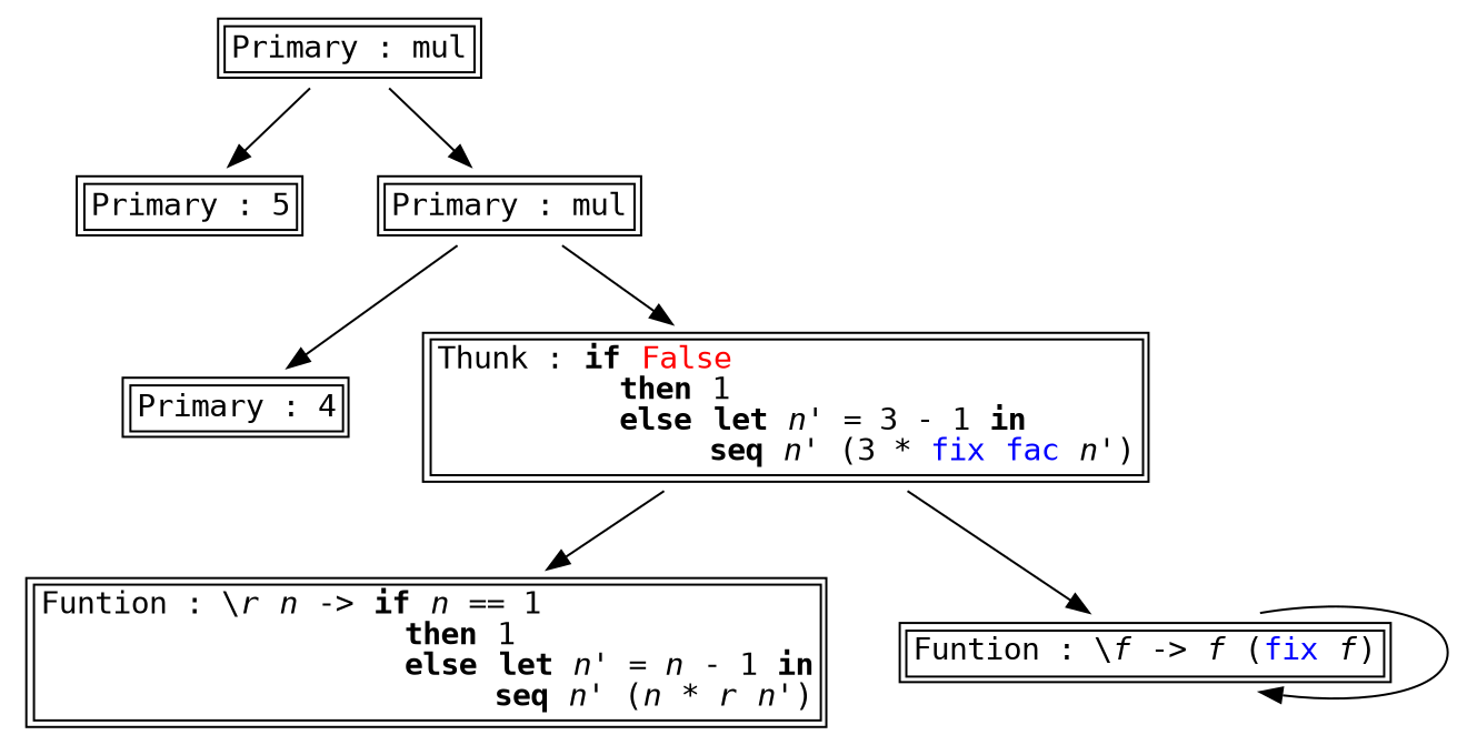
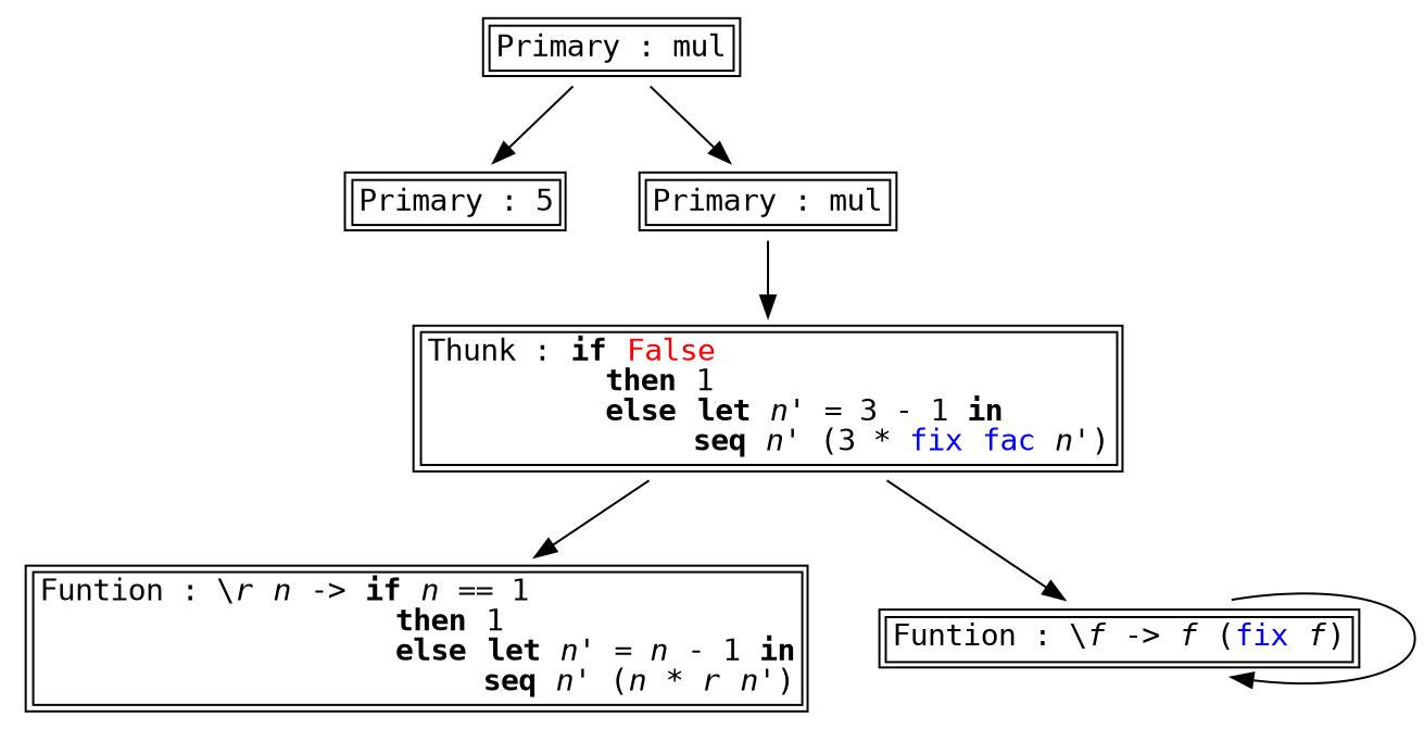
  digraph {
    node [fontname=monospace shape=plaintext]
    n1 [label=<<TABLE ALIGN="LEFT"><TR><TD BALIGN="LEFT" ALIGN="LEFT">Funtion&nbsp;:&nbsp;\<I>r</I>&nbsp;<I>n</I>&nbsp;-&gt;&nbsp;<B>if</B>&nbsp;<I>n</I>&nbsp;==&nbsp;1&nbsp;&nbsp;&nbsp;&nbsp;&nbsp;&nbsp;&nbsp;&nbsp;&nbsp;&nbsp;&nbsp;&nbsp;&nbsp;&nbsp;&nbsp;<BR />&nbsp;&nbsp;&nbsp;&nbsp;&nbsp;&nbsp;&nbsp;&nbsp;&nbsp;&nbsp;&nbsp;&nbsp;&nbsp;&nbsp;&nbsp;&nbsp;&nbsp;&nbsp;&nbsp;&nbsp;<B>then</B>&nbsp;1&nbsp;&nbsp;&nbsp;&nbsp;&nbsp;&nbsp;&nbsp;&nbsp;&nbsp;&nbsp;&nbsp;&nbsp;&nbsp;&nbsp;&nbsp;&nbsp;<BR />&nbsp;&nbsp;&nbsp;&nbsp;&nbsp;&nbsp;&nbsp;&nbsp;&nbsp;&nbsp;&nbsp;&nbsp;&nbsp;&nbsp;&nbsp;&nbsp;&nbsp;&nbsp;&nbsp;&nbsp;<B>else</B>&nbsp;<B>let</B>&nbsp;<I>n'</I>&nbsp;=&nbsp;<I>n</I>&nbsp;-&nbsp;1&nbsp;<B>in</B><BR />&nbsp;&nbsp;&nbsp;&nbsp;&nbsp;&nbsp;&nbsp;&nbsp;&nbsp;&nbsp;&nbsp;&nbsp;&nbsp;&nbsp;&nbsp;&nbsp;&nbsp;&nbsp;&nbsp;&nbsp;&nbsp;&nbsp;&nbsp;&nbsp;&nbsp;<B>seq</B>&nbsp;<I>n'</I>&nbsp;(<I>n</I>&nbsp;*&nbsp;<I>r</I>&nbsp;<I>n'</I>)<BR /></TD></TR></TABLE>>]
    n2 [label=<<TABLE ALIGN="LEFT"><TR><TD BALIGN="LEFT" ALIGN="LEFT">Funtion&nbsp;:&nbsp;\<I>f</I>&nbsp;-&gt;&nbsp;<I>f</I>&nbsp;(<FONT COLOR="blue">fix</FONT>&nbsp;<I>f</I>)<BR /></TD></TR></TABLE>>]
    n3 [label=<<TABLE ALIGN="LEFT"><TR><TD BALIGN="LEFT" ALIGN="LEFT">Primary&nbsp;:&nbsp;mul<BR /></TD></TR></TABLE>>]
    n4 [label=<<TABLE ALIGN="LEFT"><TR><TD BALIGN="LEFT" ALIGN="LEFT">Primary&nbsp;:&nbsp;5<BR /></TD></TR></TABLE>>]
    n5 [label=<<TABLE ALIGN="LEFT"><TR><TD BALIGN="LEFT" ALIGN="LEFT">Primary&nbsp;:&nbsp;mul<BR /></TD></TR></TABLE>>]
-   n6 [label=<<TABLE ALIGN="LEFT"><TR><TD BALIGN="LEFT" ALIGN="LEFT">Primary&nbsp;:&nbsp;4<BR /></TD></TR></TABLE>>]
    n7 [label=<<TABLE ALIGN="LEFT"><TR><TD BALIGN="LEFT" ALIGN="LEFT">Thunk&nbsp;:&nbsp;<B>if</B>&nbsp;<FONT COLOR="red">False</FONT>&nbsp;&nbsp;&nbsp;&nbsp;&nbsp;&nbsp;&nbsp;&nbsp;&nbsp;&nbsp;&nbsp;&nbsp;&nbsp;&nbsp;&nbsp;&nbsp;&nbsp;&nbsp;&nbsp;&nbsp;&nbsp;&nbsp;<BR />&nbsp;&nbsp;&nbsp;&nbsp;&nbsp;&nbsp;&nbsp;&nbsp;&nbsp;&nbsp;<B>then</B>&nbsp;1&nbsp;&nbsp;&nbsp;&nbsp;&nbsp;&nbsp;&nbsp;&nbsp;&nbsp;&nbsp;&nbsp;&nbsp;&nbsp;&nbsp;&nbsp;&nbsp;&nbsp;&nbsp;&nbsp;&nbsp;&nbsp;&nbsp;<BR />&nbsp;&nbsp;&nbsp;&nbsp;&nbsp;&nbsp;&nbsp;&nbsp;&nbsp;&nbsp;<B>else</B>&nbsp;<B>let</B>&nbsp;<I>n'</I>&nbsp;=&nbsp;3&nbsp;-&nbsp;1&nbsp;<B>in</B>&nbsp;&nbsp;&nbsp;&nbsp;&nbsp;&nbsp;<BR />&nbsp;&nbsp;&nbsp;&nbsp;&nbsp;&nbsp;&nbsp;&nbsp;&nbsp;&nbsp;&nbsp;&nbsp;&nbsp;&nbsp;&nbsp;<B>seq</B>&nbsp;<I>n'</I>&nbsp;(3&nbsp;*&nbsp;<FONT COLOR="blue">fix</FONT>&nbsp;<FONT COLOR="blue">fac</FONT>&nbsp;<I>n'</I>)<BR /></TD></TR></TABLE>>]
    n2 -> n2
    n3 -> n4
    n3 -> n5
-   n5 -> n6
    n5 -> n7
    n7 -> n1
    n7 -> n2
  }
